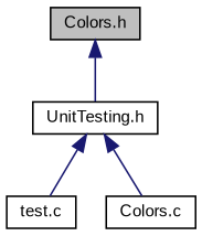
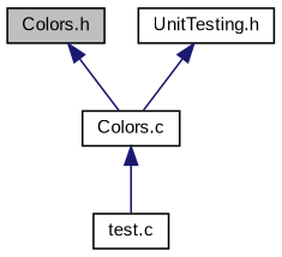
  digraph {
    fontname="Liberation Sans"
    node [color=black fillcolor=white fontname="Liberation Sans" fontsize=10 shape=record style=filled]
    edge [color=midnightblue dir=back fontname="Liberation Sans" fontsize=10 labelfontname=Helvetica labelfontsize=10 style=solid]
    n1 [fillcolor=grey75 fontcolor=black height=0.2 label="Colors.h" width=0.4]
    n2 [height=0.2 label="UnitTesting.h" width=0.4]
    n3 [height=0.2 label="test.c" width=0.4]
    n4 [height=0.2 label="Colors.c" width=0.4]
-   n1 -> n2
-   n2 -> n3
+   n1 -> n4
+   n4 -> n3
    n2 -> n4
  }
